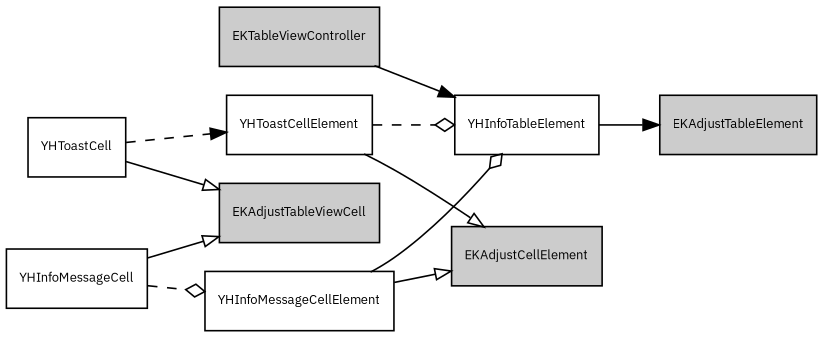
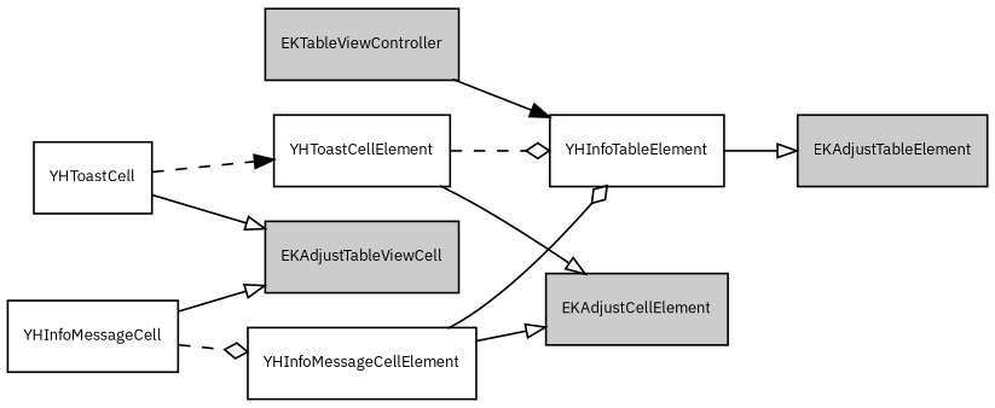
  digraph {
    fontname="IBM Plex Sans"
    fontsize=8
    rankdir=LR
    node [fontname="IBM Plex Sans" fontsize=8 shape=record]
    edge [arrowhead=empty fontname="IBM Plex Sans" fontsize=8]
    n1 [fillcolor=gray80 label="{EKAdjustTableElement}" style=filled]
    n2 [fillcolor=gray80 label="{EKTableViewController}" style=filled]
    n3 [label="{YHInfoTableElement}"]
    n4 [fillcolor=gray80 label="{EKAdjustCellElement}" style=filled]
    n5 [fillcolor=gray80 label="{EKAdjustTableViewCell}" style=filled]
    n6 [label="{YHToastCellElement}"]
    n7 [label="{YHToastCell}"]
    n8 [label="{YHInfoMessageCellElement}"]
    n9 [label="{YHInfoMessageCell}"]
    n2 -> n3 [arrowhead=normal]
-   n3 -> n1 [arrowhead=normal]
+   n3 -> n1
    n6 -> n3 [arrowhead=ediamond style=dashed]
    n6 -> n4
    n7 -> n5
    n7 -> n6 [arrowhead=normal style=dashed]
    n8 -> n3 [arrowhead=ediamond]
    n8 -> n4
    n9 -> n5
    n9 -> n8 [arrowhead=ediamond style=dashed]
  }
